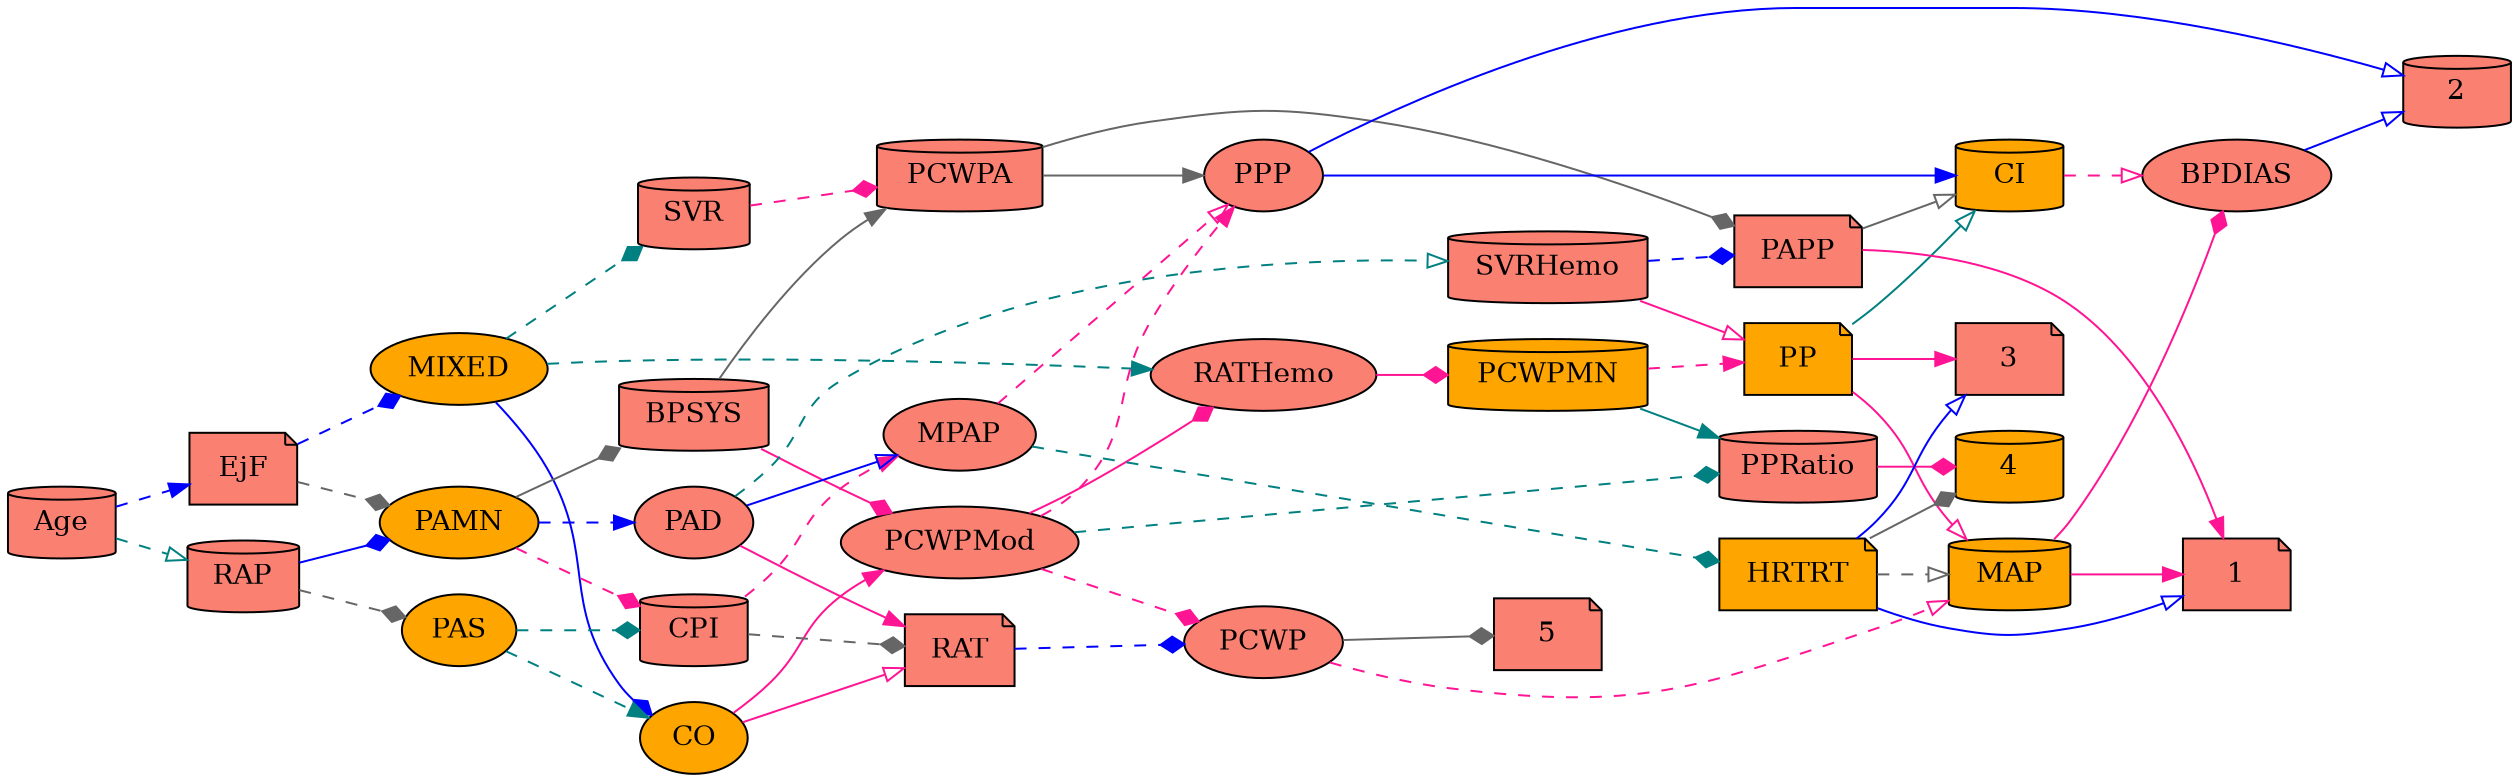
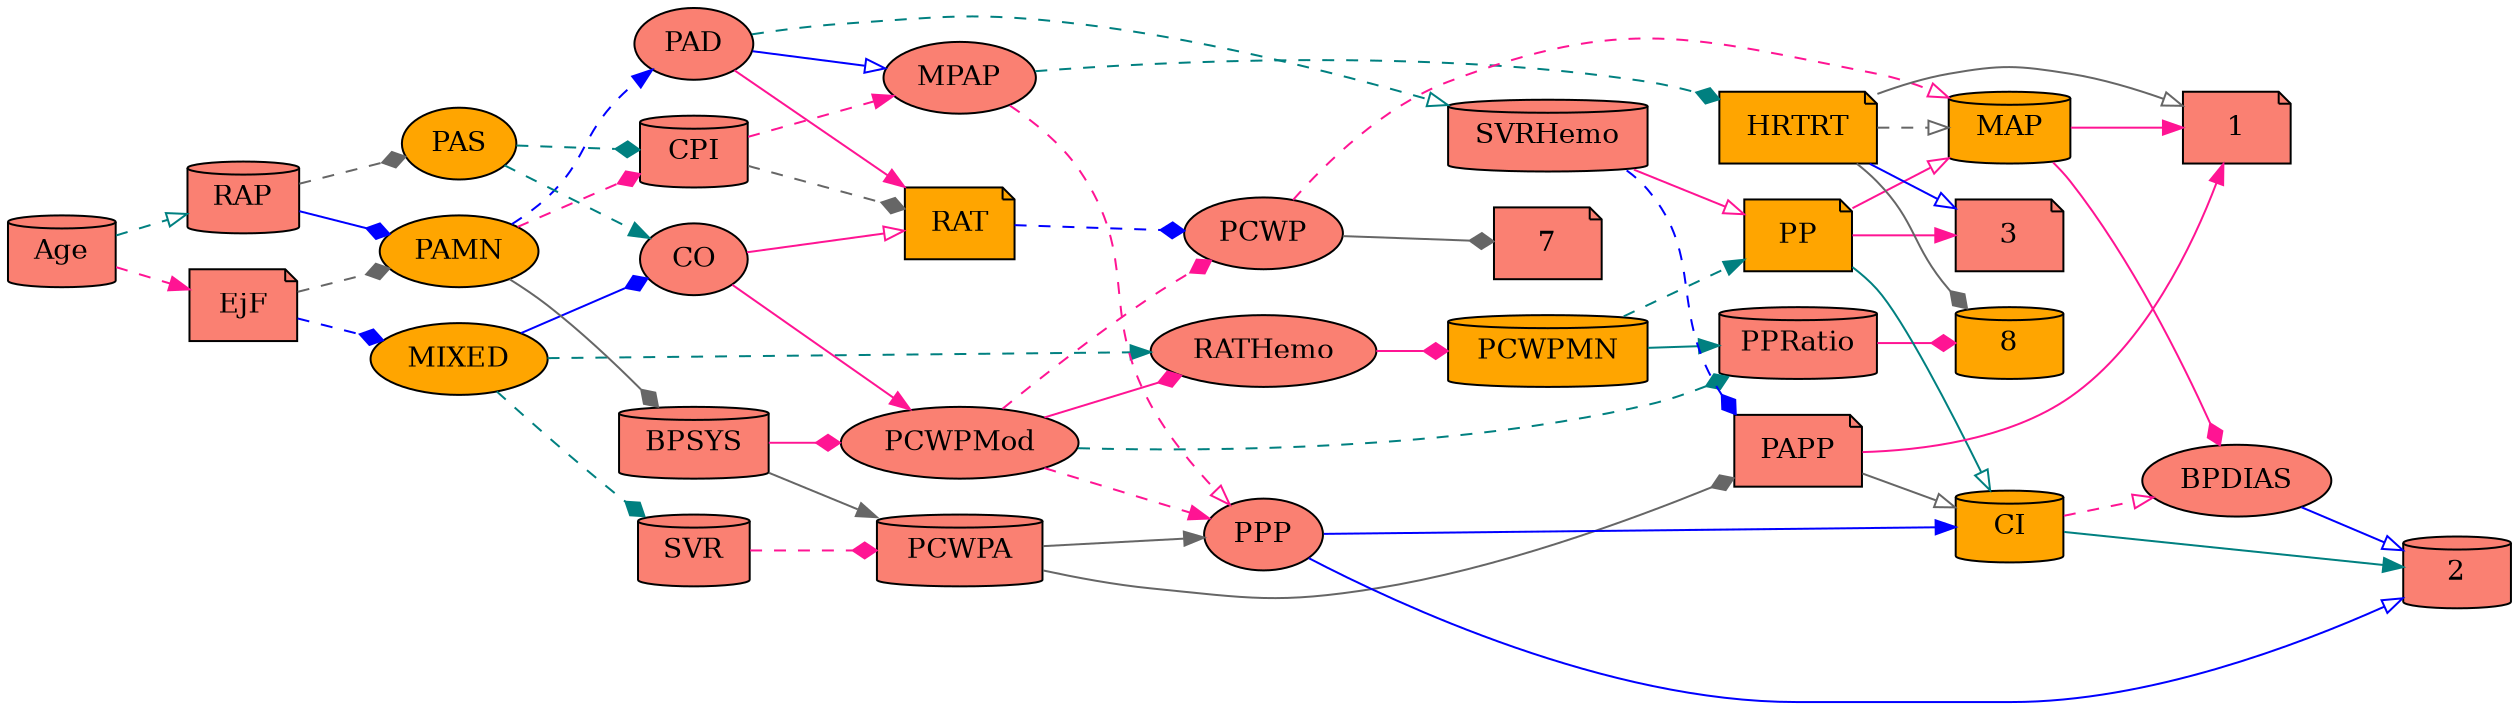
  strict digraph {
    rankdir=LR
    node [fillcolor=salmon shape=cylinder style=filled]
    edge [arrowhead=diamond color=deeppink style=solid]
    1 [height=0.5 shape=note width=0.75]
    2 [height=0.5 width=0.75]
    3 [height=0.5 shape=note width=0.75]
-   4 [fillcolor=orange height=0.5 width=0.75]
-   5 [height=0.5 shape=note width=0.75]
+   4 [fillcolor=orange height=0.5 width=0.75 label=8]
+   5 [height=0.5 shape=note width=0.75 label=7]
    Age [height=0.5 width=0.75]
    EjF [height=0.5 shape=note width=0.75]
    RAP [height=0.5 width=0.77632]
    MIXED [fillcolor=orange height=0.5 shape=ellipse width=1.1193]
    PAMN [fillcolor=orange height=0.5 shape=ellipse width=1.011]
    PAS [fillcolor=orange height=0.5 shape=ellipse width=0.75]
-   CO [fillcolor=orange height=0.5 shape=ellipse width=0.75]
+   CO [height=0.5 shape=ellipse width=0.75]
    RATHemo [height=0.5 shape=ellipse width=1.3721]
    SVR [height=0.5 width=0.77632]
    CPI [height=0.5 width=0.75]
    BPSYS [height=0.5 width=1.0471]
    PAD [height=0.5 shape=ellipse width=0.79437]
    PCWPMod [height=0.5 shape=ellipse width=1.4443]
-   RAT [height=0.5 shape=note width=0.75827]
+   RAT [fillcolor=orange height=0.5 shape=note width=0.75827]
    PCWPMN [fillcolor=orange height=0.5 width=1.3902]
    PCWPA [height=0.5 width=1.1555]
    MPAP [height=0.5 shape=ellipse width=0.97491]
    SVRHemo [height=0.5 width=1.3902]
    PPP [height=0.5 shape=ellipse width=0.75]
    PCWP [height=0.5 shape=ellipse width=0.97491]
    PPRatio [height=0.5 width=1.1013]
    PP [fillcolor=orange height=0.5 shape=note width=0.75]
    PAPP [height=0.5 shape=note width=0.88464]
    HRTRT [fillcolor=orange height=0.5 shape=note width=1.1013]
    CI [fillcolor=orange height=0.5 width=0.75]
    MAP [fillcolor=orange height=0.5 width=0.84854]
    BPDIAS [height=0.5 shape=ellipse width=1.1735]
-   Age -> EjF [arrowhead=normal color=blue style=dashed]
+   Age -> EjF [arrowhead=normal style=dashed]
    Age -> RAP [arrowhead=onormal color=teal style=dashed]
    EjF -> MIXED [color=blue style=dashed]
    EjF -> PAMN [color=gray40 style=dashed]
    RAP -> PAMN [color=blue]
    RAP -> PAS [color=gray40 style=dashed]
    MIXED -> CO [color=blue]
    MIXED -> RATHemo [arrowhead=normal color=teal style=dashed]
    MIXED -> SVR [color=teal style=dashed]
    PAMN -> CPI [style=dashed]
    PAMN -> BPSYS [color=gray40]
    PAMN -> PAD [arrowhead=normal color=blue style=dashed]
    PAS -> CO [arrowhead=normal color=teal style=dashed]
    PAS -> CPI [color=teal style=dashed]
    CO -> PCWPMod [arrowhead=normal]
    CO -> RAT [arrowhead=onormal]
    RATHemo -> PCWPMN
    SVR -> PCWPA [style=dashed]
    CPI -> RAT [color=gray40 style=dashed]
    CPI -> MPAP [arrowhead=normal style=dashed]
    BPSYS -> PCWPMod
    BPSYS -> PCWPA [arrowhead=normal color=gray40]
    PAD -> RAT [arrowhead=normal]
    PAD -> MPAP [arrowhead=onormal color=blue]
    PAD -> SVRHemo [arrowhead=onormal color=teal style=dashed]
    PCWPMod -> RATHemo
    PCWPMod -> PPP [arrowhead=normal style=dashed]
    PCWPMod -> PCWP [style=dashed]
    PCWPMod -> PPRatio [color=teal style=dashed]
    RAT -> PCWP [color=blue style=dashed]
    PCWPMN -> PPRatio [arrowhead=normal color=teal]
-   PCWPMN -> PP [arrowhead=normal style=dashed]
+   PCWPMN -> PP [arrowhead=normal color=teal style=dashed]
    PCWPA -> PPP [arrowhead=normal color=gray40]
    PCWPA -> PAPP [color=gray40]
    MPAP -> PPP [arrowhead=onormal style=dashed]
    MPAP -> HRTRT [color=teal style=dashed]
    SVRHemo -> PP [arrowhead=onormal]
    SVRHemo -> PAPP [color=blue style=dashed]
    PPP -> 2 [arrowhead=onormal color=blue]
    PPP -> CI [arrowhead=normal color=blue]
    PCWP -> 5 [color=gray40]
    PCWP -> MAP [arrowhead=onormal style=dashed]
    PPRatio -> 4
    PP -> 3 [arrowhead=normal]
    PP -> CI [arrowhead=onormal color=teal]
    PP -> MAP [arrowhead=onormal]
    PAPP -> 1 [arrowhead=normal]
    PAPP -> CI [arrowhead=onormal color=gray40]
-   HRTRT -> 1 [arrowhead=onormal color=blue]
+   HRTRT -> 1 [arrowhead=onormal color=gray40]
    HRTRT -> 3 [arrowhead=onormal color=blue]
    HRTRT -> 4 [color=gray40]
    HRTRT -> MAP [arrowhead=onormal color=gray40 style=dashed]
+   CI -> 2 [arrowhead=normal color=teal]
    CI -> BPDIAS [arrowhead=onormal style=dashed]
    MAP -> 1 [arrowhead=normal]
    MAP -> BPDIAS
    BPDIAS -> 2 [arrowhead=onormal color=blue]
  }
